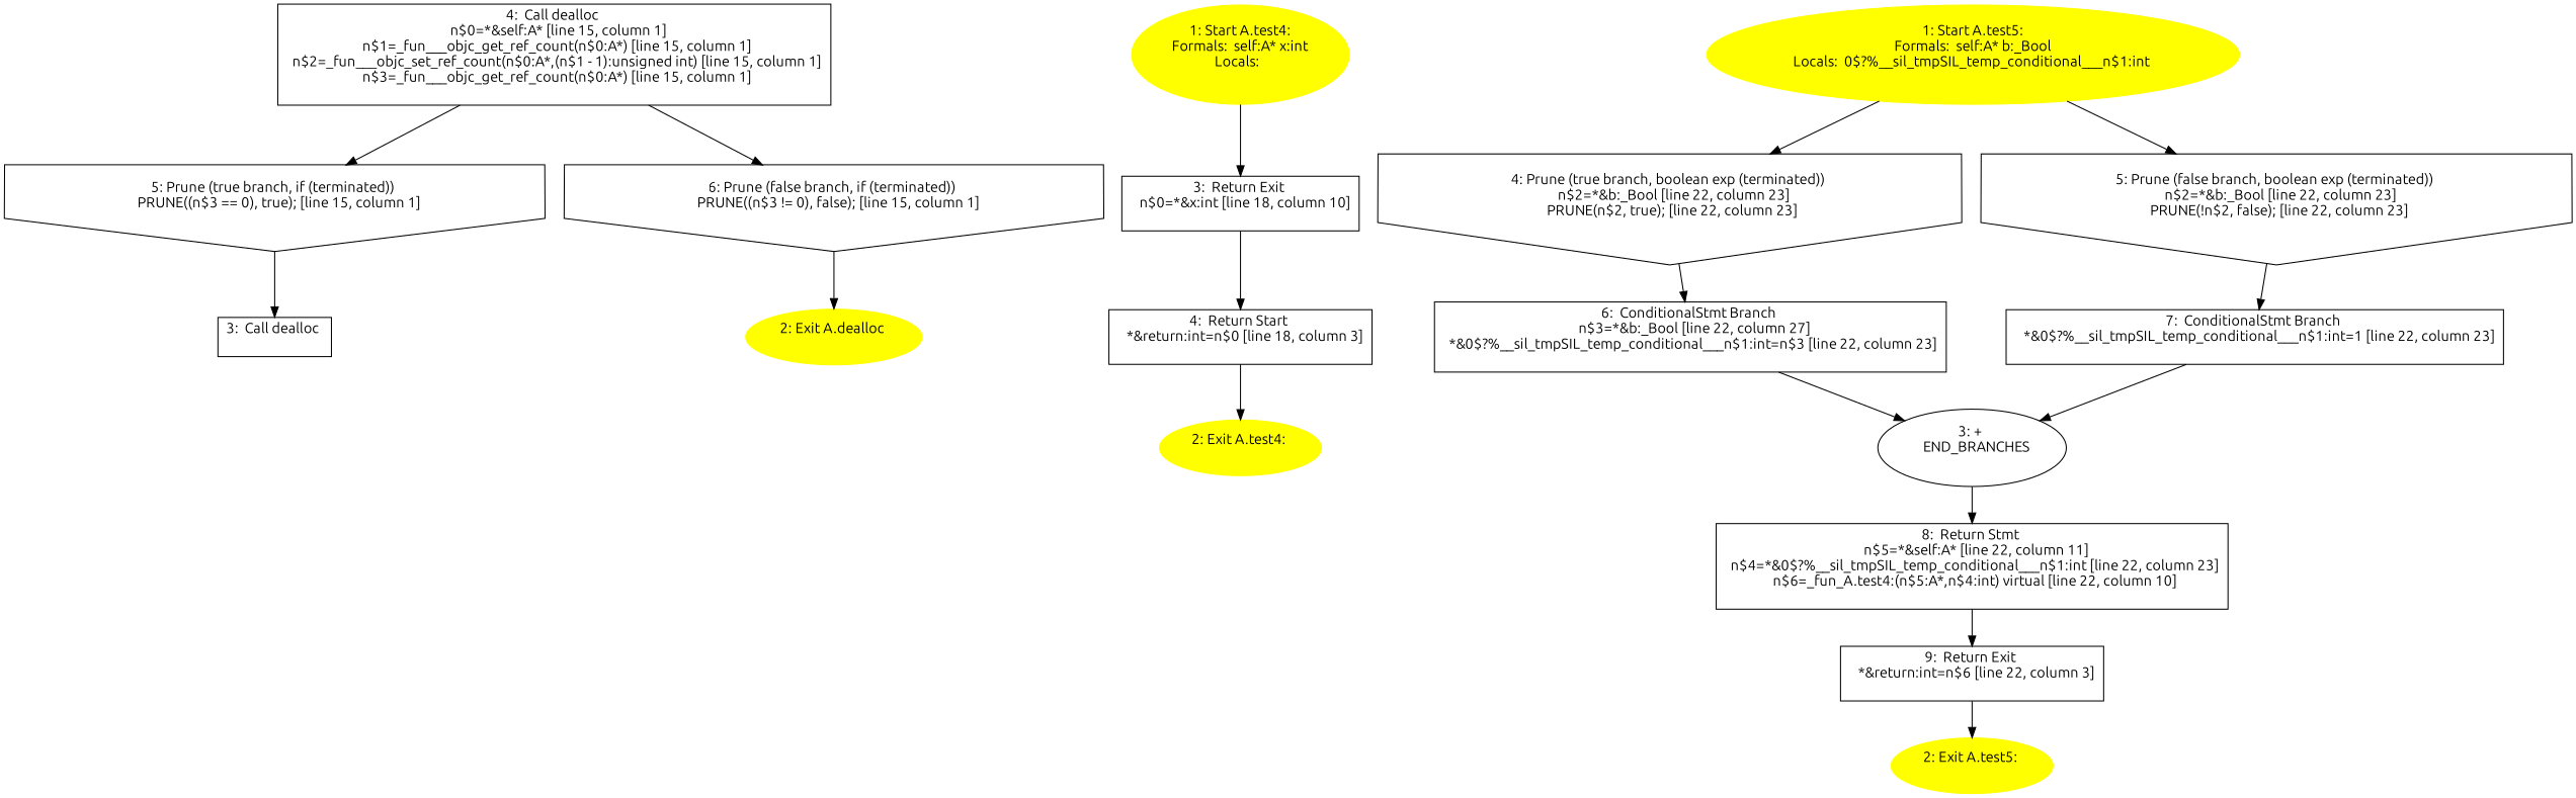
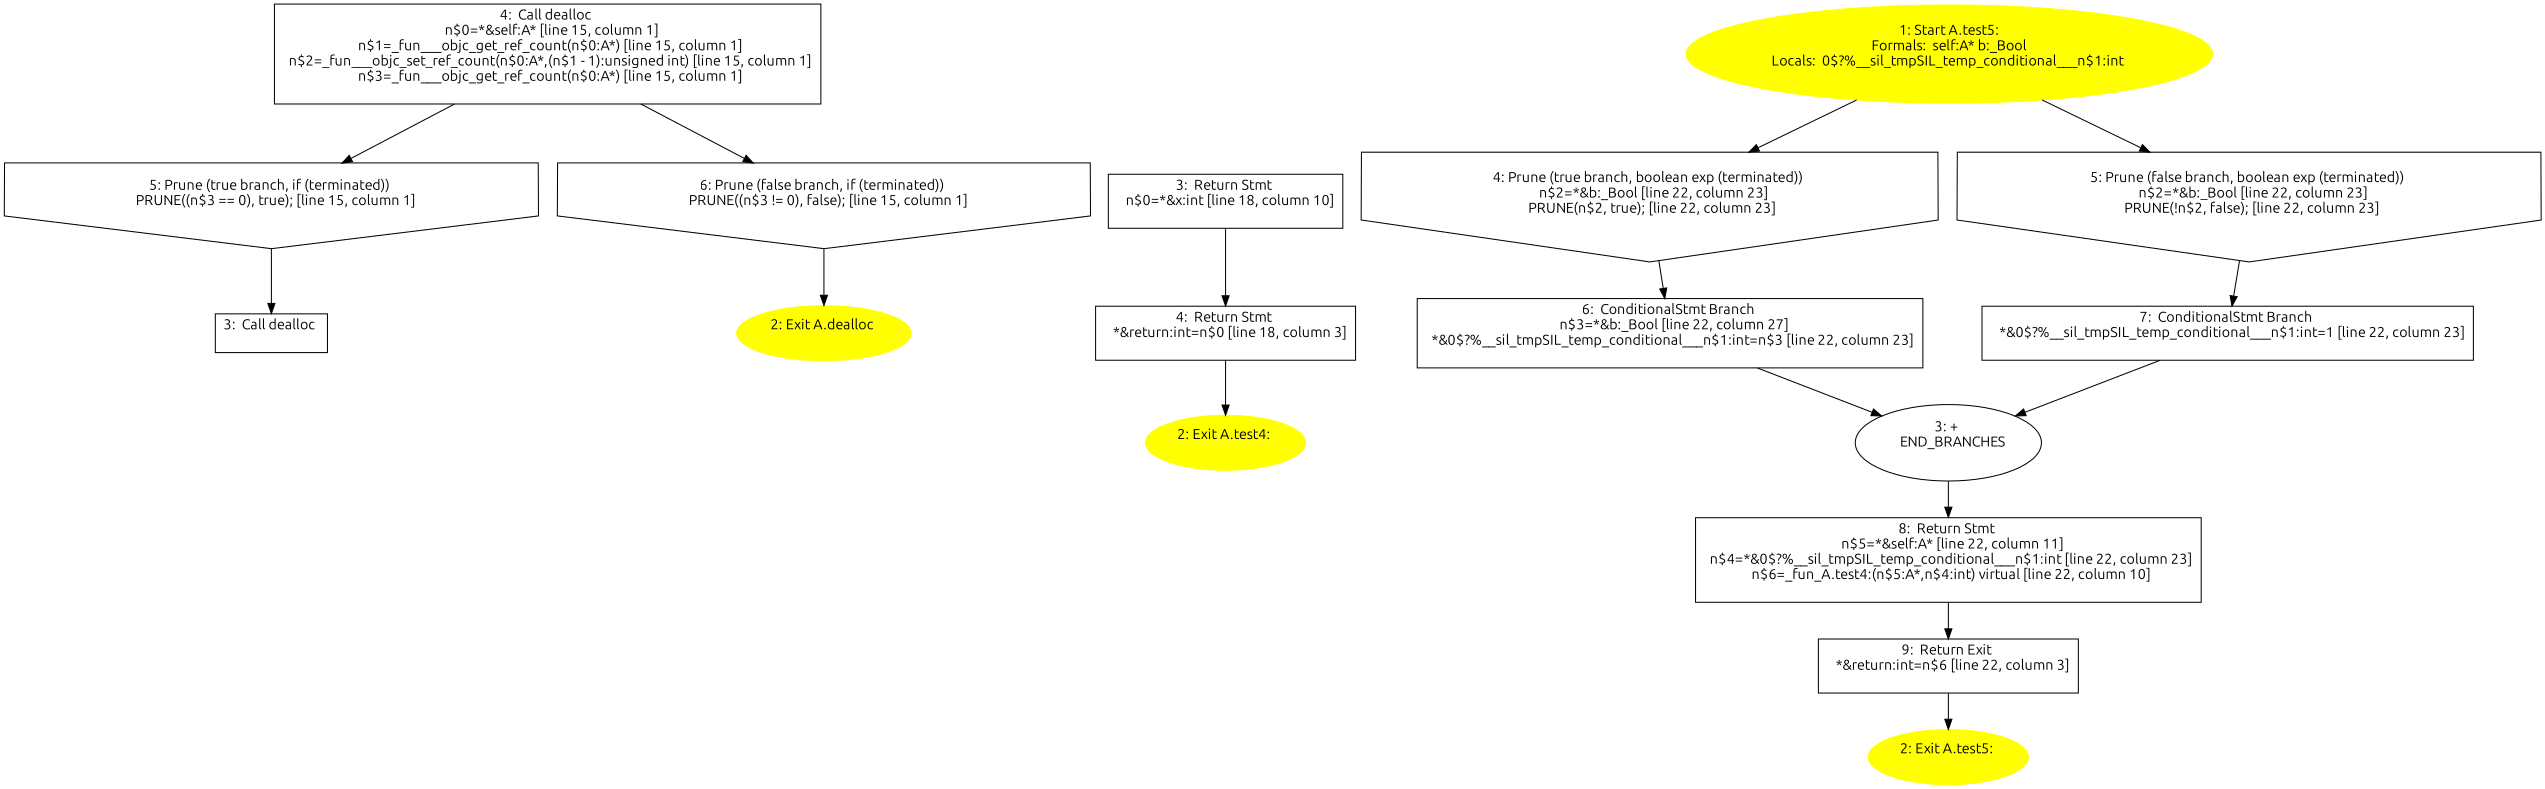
  digraph {
    fontname=Ubuntu
    node [fontname=Ubuntu shape=box]
    edge [fontname=Ubuntu]
    n1 [label="4:  Call dealloc \n   n$0=*&self:A* [line 15, column 1]\n  n$1=_fun___objc_get_ref_count(n$0:A*) [line 15, column 1]\n  n$2=_fun___objc_set_ref_count(n$0:A*,(n$1 - 1):unsigned int) [line 15, column 1]\n  n$3=_fun___objc_get_ref_count(n$0:A*) [line 15, column 1]\n "]
    n2 [label="5: Prune (true branch, if (terminated)) \n   PRUNE((n$3 == 0), true); [line 15, column 1]\n " shape=invhouse]
    n3 [label="6: Prune (false branch, if (terminated)) \n   PRUNE((n$3 != 0), false); [line 15, column 1]\n " shape=invhouse]
    n4 [label="3:  Call dealloc \n  "]
    n5 [color=yellow label="2: Exit A.dealloc \n  " style=filled shape=""]
-   n6 [color=yellow label="1: Start A.test4:\nFormals:  self:A* x:int\nLocals:  \n  " style=filled shape=""]
-   n7 [label="3:  Return Exit \n   n$0=*&x:int [line 18, column 10]\n "]
-   n8 [label="4:  Return Start \n   *&return:int=n$0 [line 18, column 3]\n "]
+   n7 [label="3:  Return Stmt \n   n$0=*&x:int [line 18, column 10]\n "]
+   n8 [label="4:  Return Stmt \n   *&return:int=n$0 [line 18, column 3]\n "]
    n9 [color=yellow label="2: Exit A.test4: \n  " style=filled shape=""]
    n10 [color=yellow label="1: Start A.test5:\nFormals:  self:A* b:_Bool\nLocals:  0$?%__sil_tmpSIL_temp_conditional___n$1:int \n  " style=filled shape=""]
    n11 [label="4: Prune (true branch, boolean exp (terminated)) \n   n$2=*&b:_Bool [line 22, column 23]\n  PRUNE(n$2, true); [line 22, column 23]\n " shape=invhouse]
    n12 [label="5: Prune (false branch, boolean exp (terminated)) \n   n$2=*&b:_Bool [line 22, column 23]\n  PRUNE(!n$2, false); [line 22, column 23]\n " shape=invhouse]
    n13 [label="6:  ConditionalStmt Branch \n   n$3=*&b:_Bool [line 22, column 27]\n  *&0$?%__sil_tmpSIL_temp_conditional___n$1:int=n$3 [line 22, column 23]\n "]
    n14 [label="7:  ConditionalStmt Branch \n   *&0$?%__sil_tmpSIL_temp_conditional___n$1:int=1 [line 22, column 23]\n "]
    n15 [label="3: + \n   END_BRANCHES\n " shape=""]
    n16 [color=yellow label="2: Exit A.test5: \n  " style=filled shape=""]
    n17 [label="8:  Return Stmt \n   n$5=*&self:A* [line 22, column 11]\n  n$4=*&0$?%__sil_tmpSIL_temp_conditional___n$1:int [line 22, column 23]\n  n$6=_fun_A.test4:(n$5:A*,n$4:int) virtual [line 22, column 10]\n "]
    n18 [label="9:  Return Exit \n   *&return:int=n$6 [line 22, column 3]\n "]
    n1 -> n2
    n1 -> n3
    n2 -> n4
    n3 -> n5
-   n6 -> n7
    n7 -> n8
    n8 -> n9
    n10 -> n11
    n10 -> n12
    n11 -> n13
    n12 -> n14
    n13 -> n15
    n14 -> n15
    n15 -> n17
    n17 -> n18
    n18 -> n16
  }
